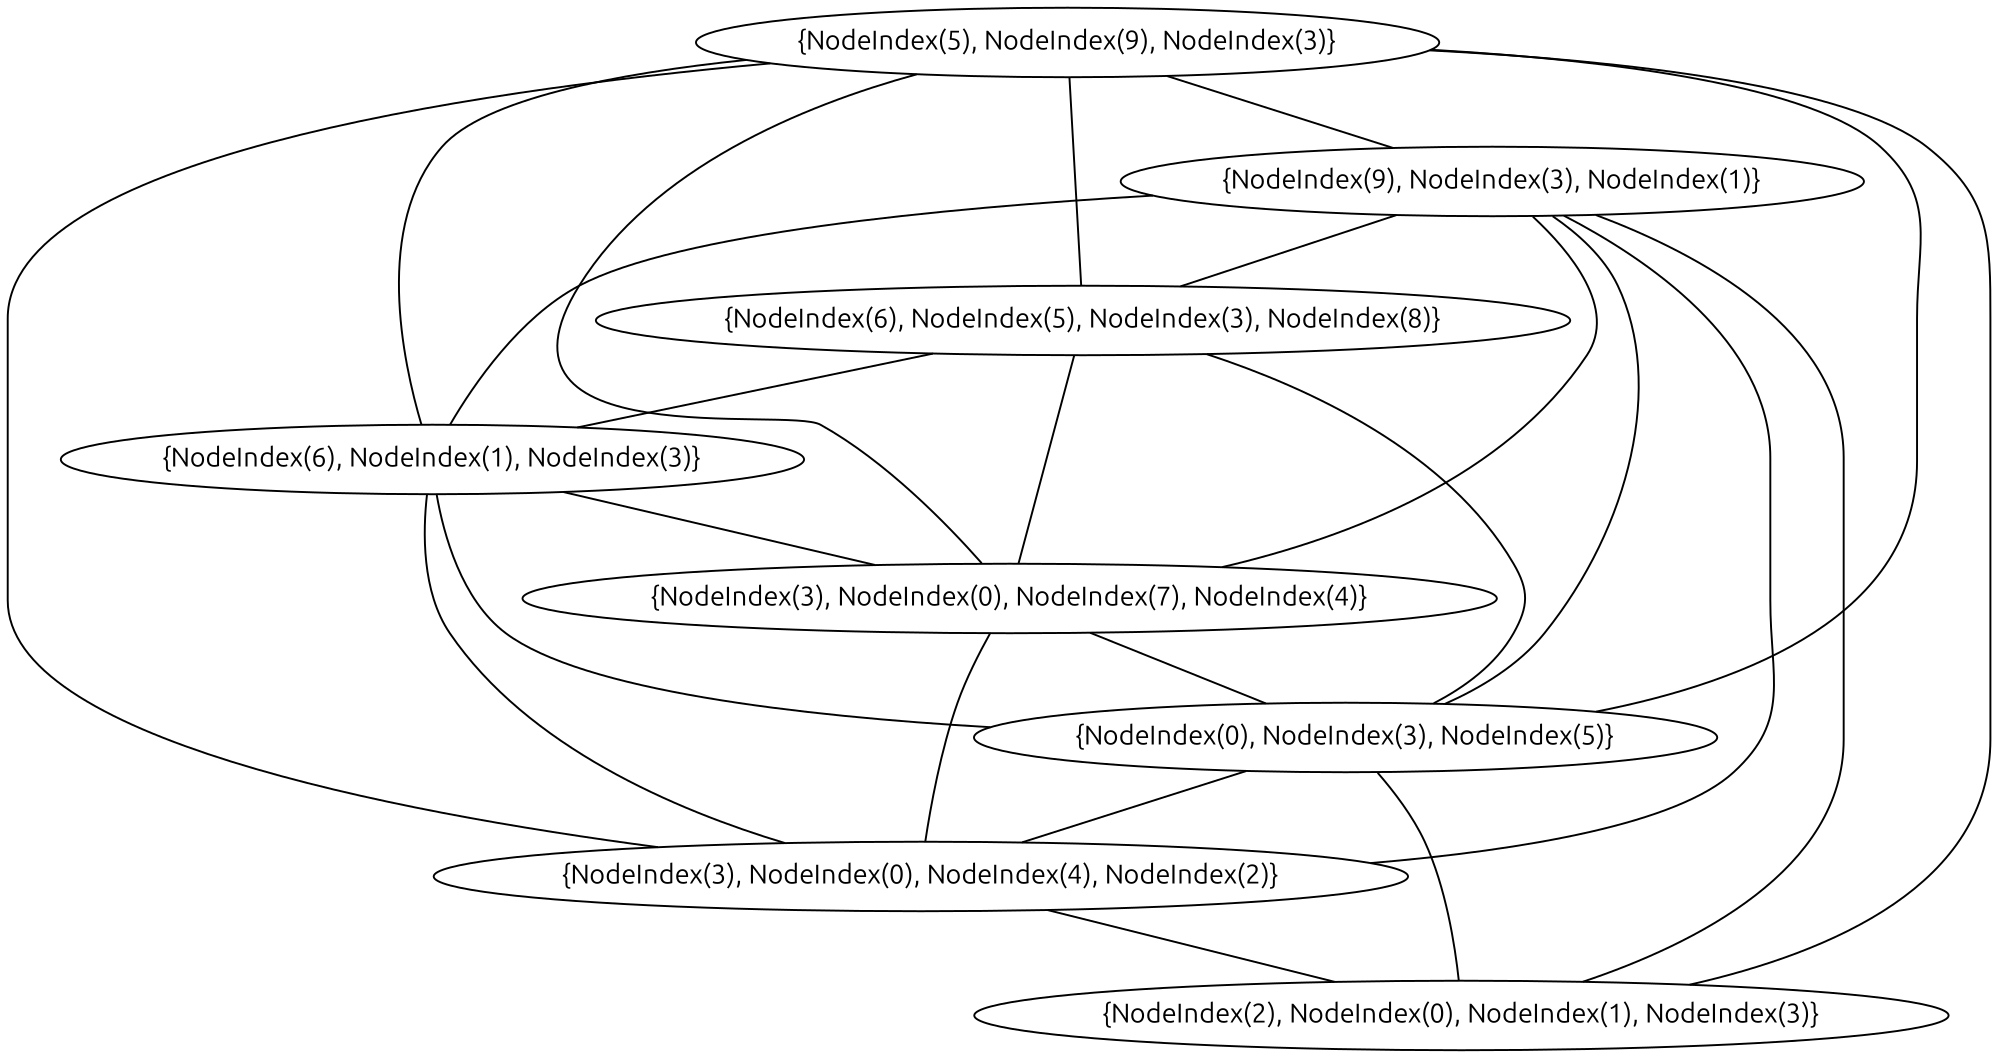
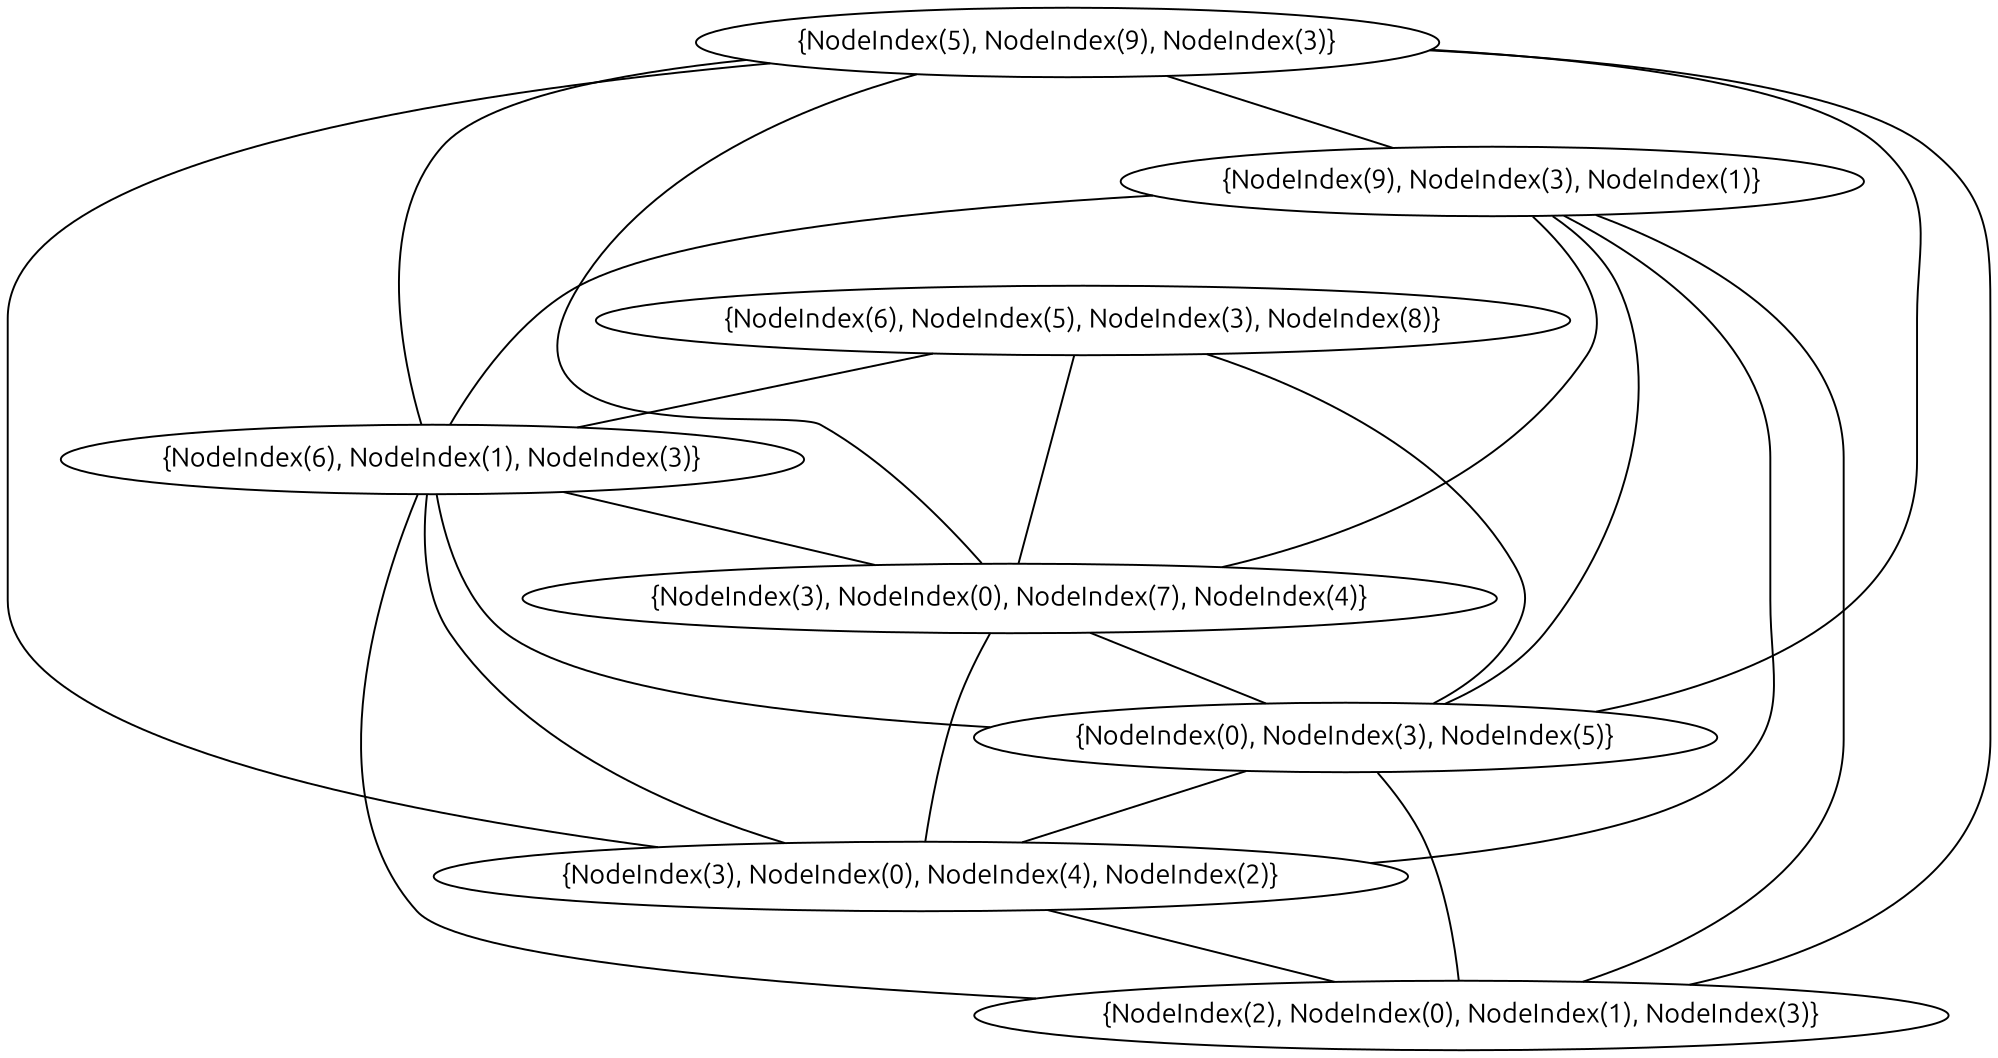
  graph {
    fontname=Ubuntu
    node [fontname=Ubuntu]
    edge [fontname=Ubuntu]
    n1 [label="{NodeIndex(2), NodeIndex(0), NodeIndex(1), NodeIndex(3)}"]
    n2 [label="{NodeIndex(3), NodeIndex(0), NodeIndex(4), NodeIndex(2)}"]
    n3 [label="{NodeIndex(0), NodeIndex(3), NodeIndex(5)}"]
    n4 [label="{NodeIndex(3), NodeIndex(0), NodeIndex(7), NodeIndex(4)}"]
    n5 [label="{NodeIndex(6), NodeIndex(1), NodeIndex(3)}"]
    n6 [label="{NodeIndex(6), NodeIndex(5), NodeIndex(3), NodeIndex(8)}"]
    n7 [label="{NodeIndex(9), NodeIndex(3), NodeIndex(1)}"]
    n8 [label="{NodeIndex(5), NodeIndex(9), NodeIndex(3)}"]
    n2 -- n1
    n3 -- n1
    n3 -- n2
    n4 -- n2
    n4 -- n3
+   n5 -- n1
    n5 -- n2
    n5 -- n3
    n5 -- n4
    n6 -- n3
    n6 -- n4
    n6 -- n5
    n7 -- n1
    n7 -- n2
    n7 -- n3
    n7 -- n4
    n7 -- n5
-   n7 -- n6
    n8 -- n1
    n8 -- n2
    n8 -- n3
    n8 -- n4
    n8 -- n5
-   n8 -- n6
    n8 -- n7
  }
